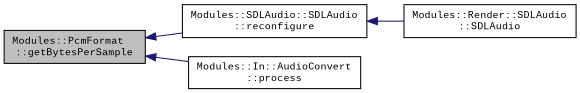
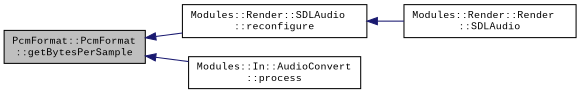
  digraph {
    fontname="Liberation Mono"
    rankdir=LR
    node [color=black fillcolor=white fontname="Liberation Mono" fontsize=10 shape=record style=filled]
    edge [color=midnightblue dir=back fontname="Liberation Mono" fontsize=10 labelfontname=Helvetica labelfontsize=10 style=solid]
-   n1 [fillcolor=grey75 fontcolor=black height=0.2 label="Modules::PcmFormat\l::getBytesPerSample" width=0.4]
-   n2 [height=0.2 label="Modules::SDLAudio::SDLAudio\l::reconfigure" width=0.4]
+   n1 [fillcolor=grey75 fontcolor=black height=0.2 label="PcmFormat::PcmFormat\l::getBytesPerSample" width=0.4]
+   n2 [height=0.2 label="Modules::Render::SDLAudio\l::reconfigure" width=0.4]
    n3 [height=0.2 label="Modules::In::AudioConvert\l::process" width=0.4]
-   n4 [height=0.2 label="Modules::Render::SDLAudio\l::SDLAudio" width=0.4]
+   n4 [height=0.2 label="Modules::Render::Render\l::SDLAudio" width=0.4]
    n1 -> n2
    n1 -> n3
    n2 -> n4
  }
